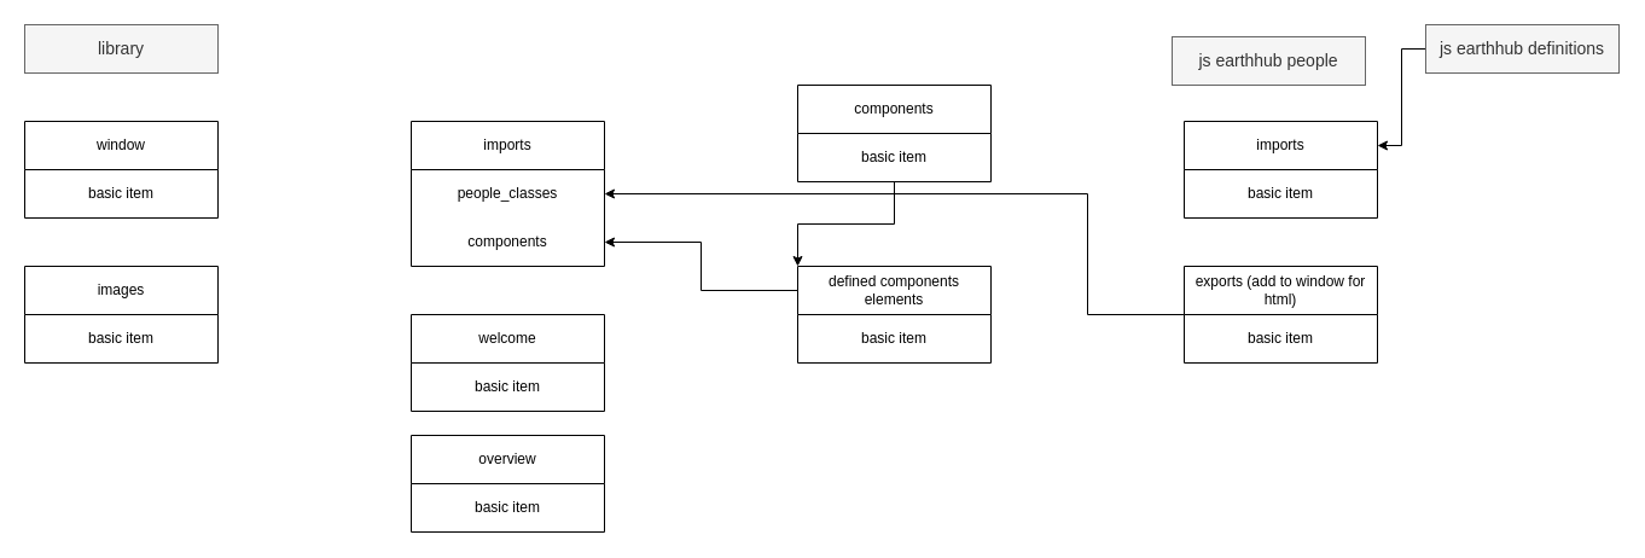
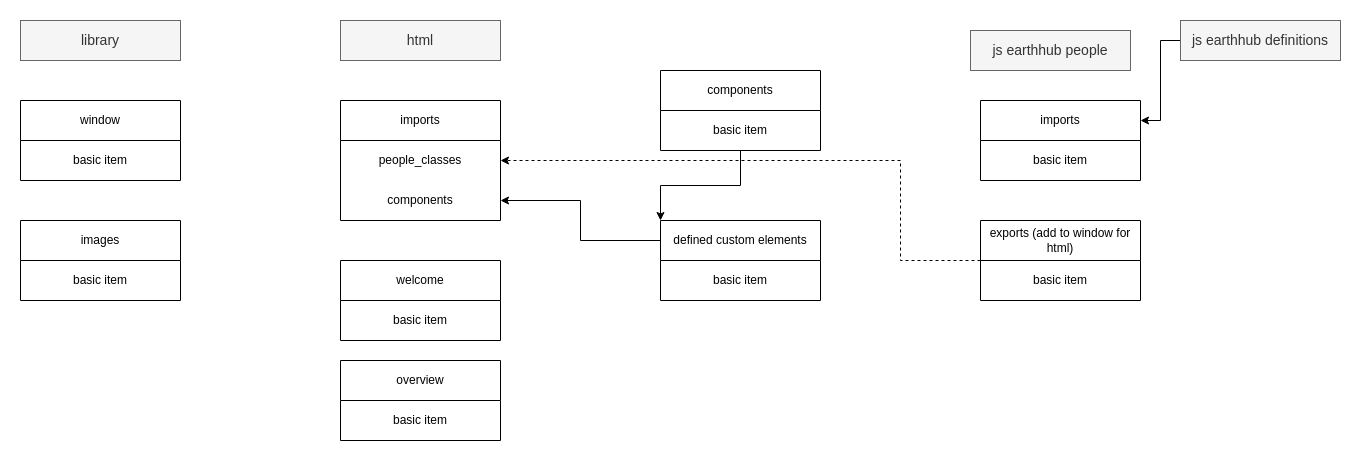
  <mxCell id="0" />
  <mxCell id="1" parent="0" />
+ <mxCell id="2" value="html" style="text;html=1;align=center;verticalAlign=middle;whiteSpace=wrap;rounded=0;fontSize=14;fontStyle=0;fillColor=#f5f5f5;fontColor=#333333;strokeColor=#666666;" vertex="1" parent="1"><mxGeometry x="340" y="20" width="160" height="40" as="geometry" /></mxCell>
  <mxCell id="3" style="edgeStyle=orthogonalEdgeStyle;rounded=0;orthogonalLoop=1;jettySize=auto;html=1;entryX=1;entryY=0.5;entryDx=0;entryDy=0;exitX=0;exitY=0.25;exitDx=0;exitDy=0;" edge="1" parent="1" source="22" target="18"><mxGeometry relative="1" as="geometry" /></mxCell>
  <mxCell id="4" value="js earthhub&amp;nbsp;people" style="text;html=1;align=center;verticalAlign=middle;whiteSpace=wrap;rounded=0;fontSize=14;fontStyle=0;fillColor=#f5f5f5;fontColor=#333333;strokeColor=#666666;" vertex="1" parent="1"><mxGeometry x="970" y="30" width="160" height="40" as="geometry" /></mxCell>
  <mxCell id="5" style="edgeStyle=orthogonalEdgeStyle;rounded=0;orthogonalLoop=1;jettySize=auto;html=1;entryX=1;entryY=0.25;entryDx=0;entryDy=0;" edge="1" parent="1" source="6" target="24"><mxGeometry relative="1" as="geometry" /></mxCell>
  <mxCell id="6" value="js earthhub definitions" style="text;html=1;align=center;verticalAlign=middle;whiteSpace=wrap;rounded=0;fontSize=14;fontStyle=0;fillColor=#f5f5f5;fontColor=#333333;strokeColor=#666666;" vertex="1" parent="1"><mxGeometry x="1180" y="20" width="160" height="40" as="geometry" /></mxCell>
  <mxCell id="7" value="welcome" style="swimlane;fontStyle=0;childLayout=stackLayout;horizontal=1;startSize=40;horizontalStack=0;resizeParent=1;resizeParentMax=0;resizeLast=0;collapsible=1;marginBottom=0;whiteSpace=wrap;html=1;rounded=0;" vertex="1" parent="1"><mxGeometry x="340" y="260" width="160" height="80" as="geometry"><mxRectangle x="280" y="320" width="160" height="40" as="alternateBounds" /></mxGeometry></mxCell>
  <mxCell id="8" value="basic item" style="text;html=1;strokeColor=none;fillColor=none;align=center;verticalAlign=middle;whiteSpace=wrap;rounded=0;" vertex="1" parent="7"><mxGeometry y="40" width="160" height="40" as="geometry" /></mxCell>
  <mxCell id="9" value="overview" style="swimlane;fontStyle=0;childLayout=stackLayout;horizontal=1;startSize=40;horizontalStack=0;resizeParent=1;resizeParentMax=0;resizeLast=0;collapsible=1;marginBottom=0;whiteSpace=wrap;html=1;rounded=0;" vertex="1" parent="1"><mxGeometry x="340" y="360" width="160" height="80" as="geometry"><mxRectangle x="280" y="320" width="160" height="40" as="alternateBounds" /></mxGeometry></mxCell>
  <mxCell id="10" value="basic item" style="text;html=1;strokeColor=none;fillColor=none;align=center;verticalAlign=middle;whiteSpace=wrap;rounded=0;" vertex="1" parent="9"><mxGeometry y="40" width="160" height="40" as="geometry" /></mxCell>
  <mxCell id="11" value="library" style="text;html=1;align=center;verticalAlign=middle;whiteSpace=wrap;rounded=0;fontSize=14;fontStyle=0;fillColor=#f5f5f5;fontColor=#333333;strokeColor=#666666;" vertex="1" parent="1"><mxGeometry x="20" y="20" width="160" height="40" as="geometry" /></mxCell>
  <mxCell id="12" value="window" style="swimlane;fontStyle=0;childLayout=stackLayout;horizontal=1;startSize=40;horizontalStack=0;resizeParent=1;resizeParentMax=0;resizeLast=0;collapsible=1;marginBottom=0;whiteSpace=wrap;html=1;rounded=0;" vertex="1" parent="1"><mxGeometry x="20" y="100" width="160" height="80" as="geometry"><mxRectangle x="280" y="320" width="160" height="40" as="alternateBounds" /></mxGeometry></mxCell>
  <mxCell id="13" value="basic item" style="text;html=1;strokeColor=none;fillColor=none;align=center;verticalAlign=middle;whiteSpace=wrap;rounded=0;" vertex="1" parent="12"><mxGeometry y="40" width="160" height="40" as="geometry" /></mxCell>
  <mxCell id="14" value="images" style="swimlane;fontStyle=0;childLayout=stackLayout;horizontal=1;startSize=40;horizontalStack=0;resizeParent=1;resizeParentMax=0;resizeLast=0;collapsible=1;marginBottom=0;whiteSpace=wrap;html=1;rounded=0;" vertex="1" parent="1"><mxGeometry x="20" y="220" width="160" height="80" as="geometry"><mxRectangle x="280" y="320" width="160" height="40" as="alternateBounds" /></mxGeometry></mxCell>
  <mxCell id="15" value="basic item" style="text;html=1;strokeColor=none;fillColor=none;align=center;verticalAlign=middle;whiteSpace=wrap;rounded=0;" vertex="1" parent="14"><mxGeometry y="40" width="160" height="40" as="geometry" /></mxCell>
  <mxCell id="16" value="imports" style="swimlane;fontStyle=0;childLayout=stackLayout;horizontal=1;startSize=40;horizontalStack=0;resizeParent=1;resizeParentMax=0;resizeLast=0;collapsible=1;marginBottom=0;whiteSpace=wrap;html=1;rounded=0;" vertex="1" parent="1"><mxGeometry x="340" y="100" width="160" height="120" as="geometry"><mxRectangle x="280" y="320" width="160" height="40" as="alternateBounds" /></mxGeometry></mxCell>
  <mxCell id="17" value="people_classes" style="text;html=1;strokeColor=none;fillColor=none;align=center;verticalAlign=middle;whiteSpace=wrap;rounded=0;" vertex="1" parent="16"><mxGeometry y="40" width="160" height="40" as="geometry" /></mxCell>
  <mxCell id="18" value="components" style="text;html=1;strokeColor=none;fillColor=none;align=center;verticalAlign=middle;whiteSpace=wrap;rounded=0;" vertex="1" parent="16"><mxGeometry y="80" width="160" height="40" as="geometry" /></mxCell>
  <mxCell id="19" style="edgeStyle=orthogonalEdgeStyle;rounded=0;orthogonalLoop=1;jettySize=auto;html=1;entryX=0;entryY=0;entryDx=0;entryDy=0;" edge="1" parent="1" source="20" target="22"><mxGeometry relative="1" as="geometry" /></mxCell>
  <mxCell id="20" value="components" style="swimlane;fontStyle=0;childLayout=stackLayout;horizontal=1;startSize=40;horizontalStack=0;resizeParent=1;resizeParentMax=0;resizeLast=0;collapsible=1;marginBottom=0;whiteSpace=wrap;html=1;rounded=0;" vertex="1" parent="1"><mxGeometry x="660" y="70" width="160" height="80" as="geometry"><mxRectangle x="280" y="320" width="160" height="40" as="alternateBounds" /></mxGeometry></mxCell>
  <mxCell id="21" value="basic item" style="text;html=1;strokeColor=none;fillColor=none;align=center;verticalAlign=middle;whiteSpace=wrap;rounded=0;" vertex="1" parent="20"><mxGeometry y="40" width="160" height="40" as="geometry" /></mxCell>
- <mxCell id="22" value="defined components elements" style="swimlane;fontStyle=0;childLayout=stackLayout;horizontal=1;startSize=40;horizontalStack=0;resizeParent=1;resizeParentMax=0;resizeLast=0;collapsible=1;marginBottom=0;whiteSpace=wrap;html=1;rounded=0;" vertex="1" parent="1"><mxGeometry x="660" y="220" width="160" height="80" as="geometry"><mxRectangle x="280" y="320" width="160" height="40" as="alternateBounds" /></mxGeometry></mxCell>
+ <mxCell id="22" value="defined custom elements" style="swimlane;fontStyle=0;childLayout=stackLayout;horizontal=1;startSize=40;horizontalStack=0;resizeParent=1;resizeParentMax=0;resizeLast=0;collapsible=1;marginBottom=0;whiteSpace=wrap;html=1;rounded=0;" vertex="1" parent="1"><mxGeometry x="660" y="220" width="160" height="80" as="geometry"><mxRectangle x="280" y="320" width="160" height="40" as="alternateBounds" /></mxGeometry></mxCell>
  <mxCell id="23" value="basic item" style="text;html=1;strokeColor=none;fillColor=none;align=center;verticalAlign=middle;whiteSpace=wrap;rounded=0;" vertex="1" parent="22"><mxGeometry y="40" width="160" height="40" as="geometry" /></mxCell>
  <mxCell id="24" value="imports" style="swimlane;fontStyle=0;childLayout=stackLayout;horizontal=1;startSize=40;horizontalStack=0;resizeParent=1;resizeParentMax=0;resizeLast=0;collapsible=1;marginBottom=0;whiteSpace=wrap;html=1;rounded=0;" vertex="1" parent="1"><mxGeometry x="980" y="100" width="160" height="80" as="geometry"><mxRectangle x="280" y="320" width="160" height="40" as="alternateBounds" /></mxGeometry></mxCell>
  <mxCell id="25" value="basic item" style="text;html=1;strokeColor=none;fillColor=none;align=center;verticalAlign=middle;whiteSpace=wrap;rounded=0;" vertex="1" parent="24"><mxGeometry y="40" width="160" height="40" as="geometry" /></mxCell>
- <mxCell id="26" style="edgeStyle=orthogonalEdgeStyle;rounded=0;orthogonalLoop=1;jettySize=auto;html=1;entryX=1;entryY=0.5;entryDx=0;entryDy=0;" edge="1" parent="1" source="27" target="17"><mxGeometry relative="1" as="geometry"><Array as="points"><mxPoint x="900" y="260" /><mxPoint x="900" y="160" /></Array></mxGeometry></mxCell>
+ <mxCell id="26" style="edgeStyle=orthogonalEdgeStyle;rounded=0;orthogonalLoop=1;jettySize=auto;html=1;entryX=1;entryY=0.5;entryDx=0;entryDy=0;dashed=1;" edge="1" parent="1" source="27" target="17"><mxGeometry relative="1" as="geometry"><Array as="points"><mxPoint x="900" y="260" /><mxPoint x="900" y="160" /></Array></mxGeometry></mxCell>
  <mxCell id="27" value="exports (add to window for html)" style="swimlane;fontStyle=0;childLayout=stackLayout;horizontal=1;startSize=40;horizontalStack=0;resizeParent=1;resizeParentMax=0;resizeLast=0;collapsible=1;marginBottom=0;whiteSpace=wrap;html=1;rounded=0;" vertex="1" parent="1"><mxGeometry x="980" y="220" width="160" height="80" as="geometry"><mxRectangle x="280" y="320" width="160" height="40" as="alternateBounds" /></mxGeometry></mxCell>
  <mxCell id="28" value="basic item" style="text;html=1;strokeColor=none;fillColor=none;align=center;verticalAlign=middle;whiteSpace=wrap;rounded=0;" vertex="1" parent="27"><mxGeometry y="40" width="160" height="40" as="geometry" /></mxCell>
